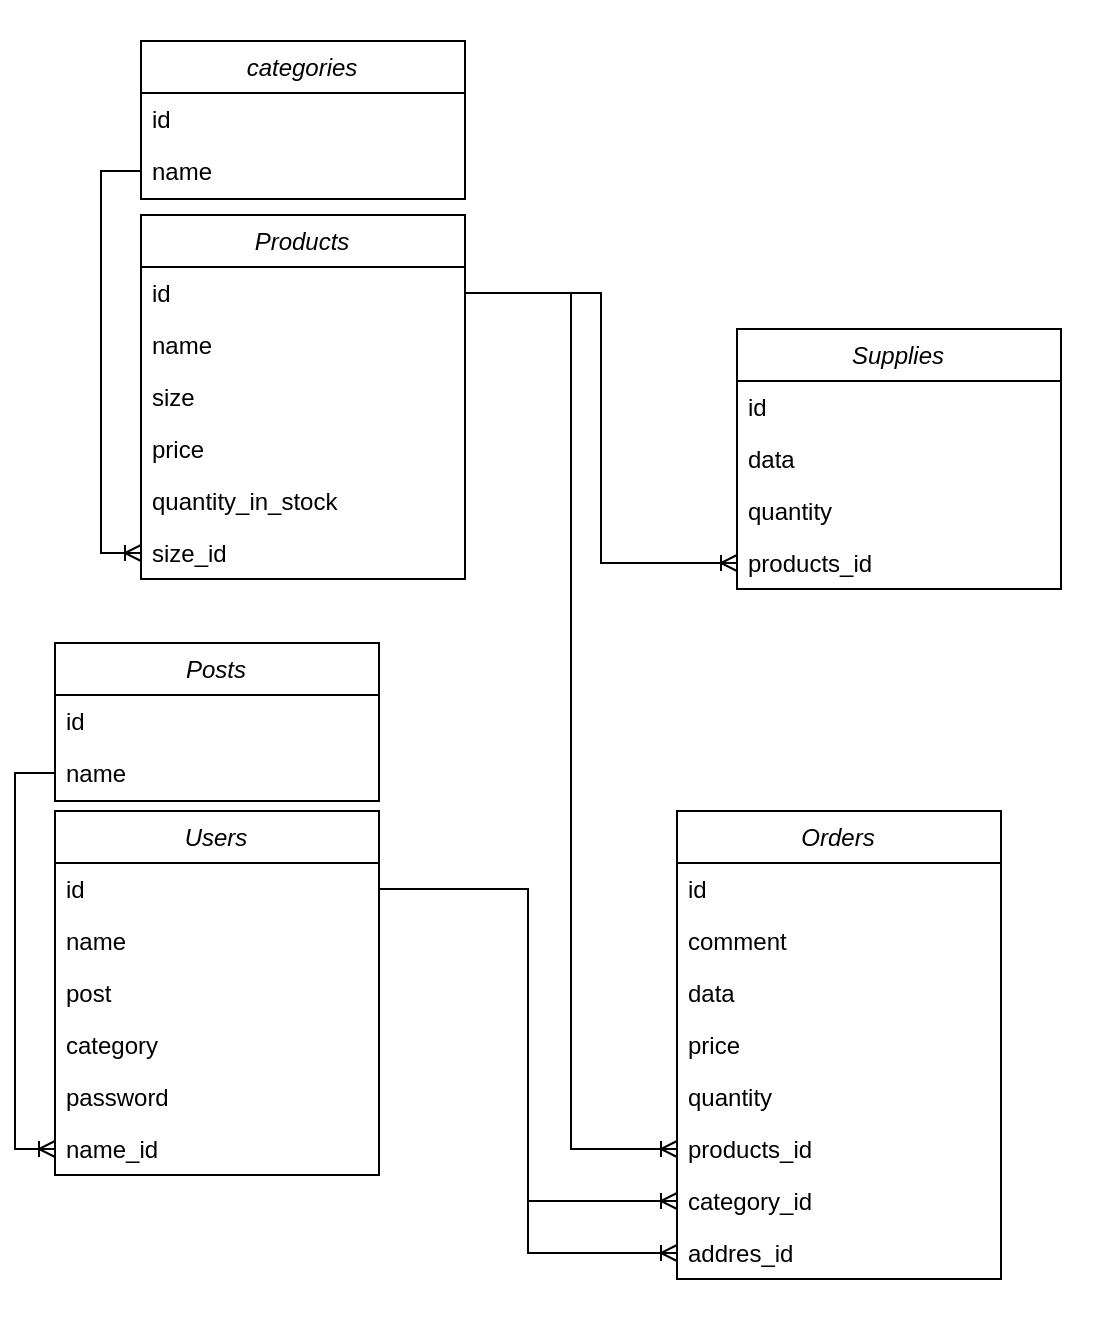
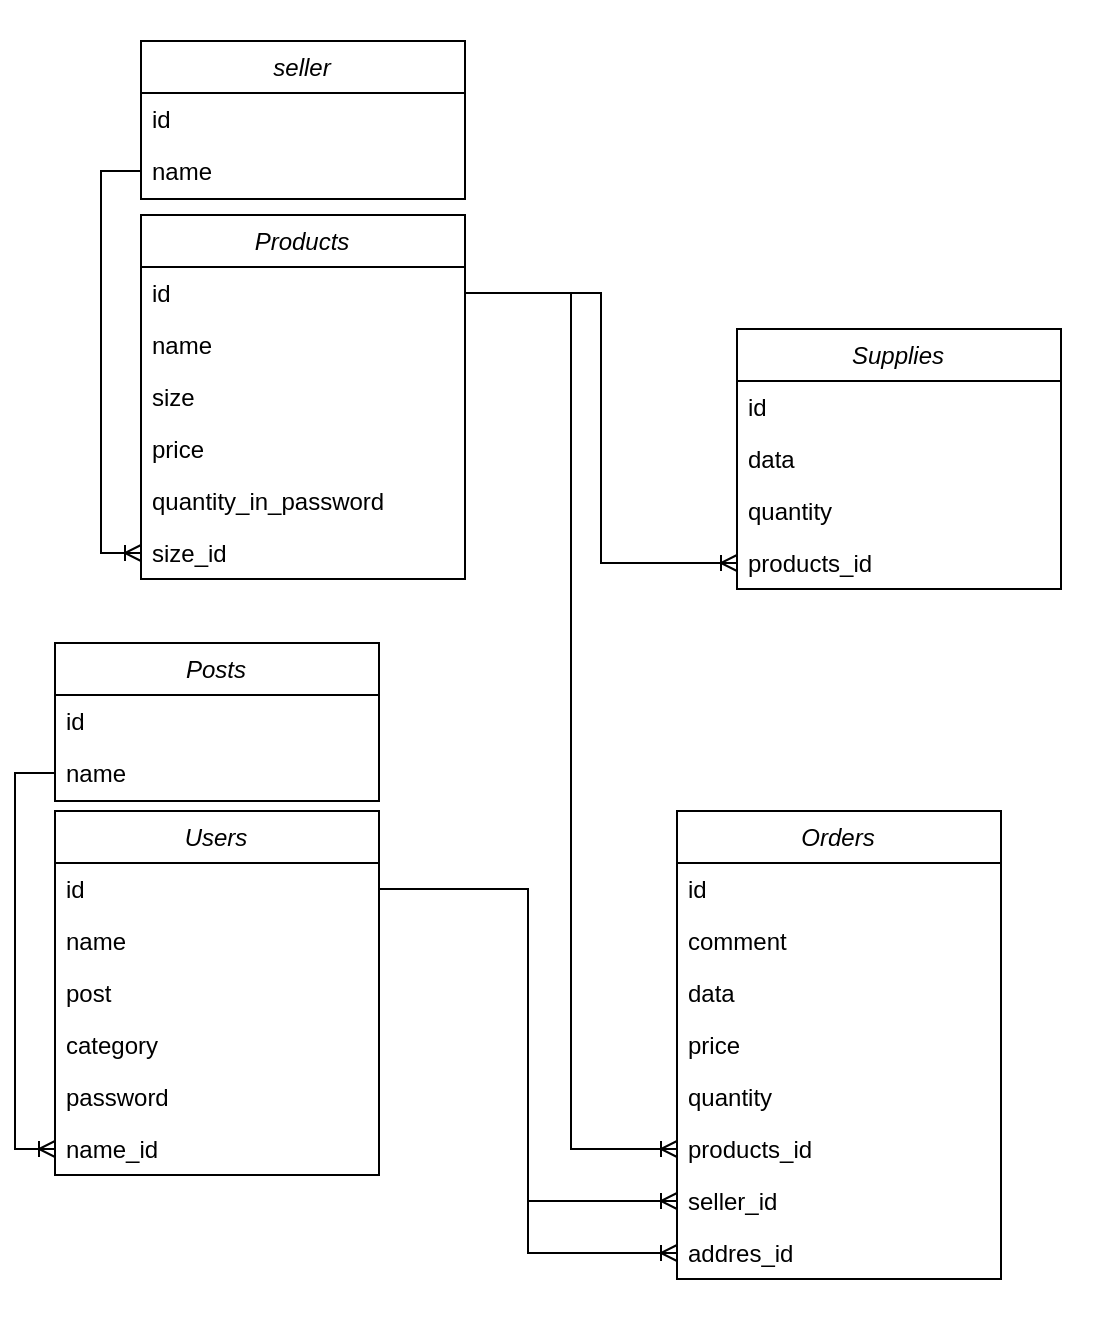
  <mxCell id="0" />
  <mxCell id="1" parent="0" />
  <mxCell id="2" value="Users" style="swimlane;fontStyle=2;align=center;verticalAlign=top;childLayout=stackLayout;horizontal=1;startSize=26;horizontalStack=0;resizeParent=1;resizeLast=0;collapsible=1;marginBottom=0;rounded=0;shadow=0;strokeWidth=1;" parent="1" vertex="1"><mxGeometry x="20" y="405" width="162" height="182" as="geometry"><mxRectangle x="230" y="140" width="160" height="26" as="alternateBounds" /></mxGeometry></mxCell>
  <mxCell id="3" value="id" style="text;align=left;verticalAlign=top;spacingLeft=4;spacingRight=4;overflow=hidden;rotatable=0;points=[[0,0.5],[1,0.5]];portConstraint=eastwest;rounded=0;shadow=0;html=0;" parent="2" vertex="1"><mxGeometry y="26" width="162" height="26" as="geometry" /></mxCell>
  <mxCell id="4" value="name" style="text;align=left;verticalAlign=top;spacingLeft=4;spacingRight=4;overflow=hidden;rotatable=0;points=[[0,0.5],[1,0.5]];portConstraint=eastwest;" parent="2" vertex="1"><mxGeometry y="52" width="162" height="26" as="geometry" /></mxCell>
  <mxCell id="5" value="post" style="text;align=left;verticalAlign=top;spacingLeft=4;spacingRight=4;overflow=hidden;rotatable=0;points=[[0,0.5],[1,0.5]];portConstraint=eastwest;rounded=0;shadow=0;html=0;" parent="2" vertex="1"><mxGeometry y="78" width="162" height="26" as="geometry" /></mxCell>
  <mxCell id="6" value="category" style="text;align=left;verticalAlign=top;spacingLeft=4;spacingRight=4;overflow=hidden;rotatable=0;points=[[0,0.5],[1,0.5]];portConstraint=eastwest;" parent="2" vertex="1"><mxGeometry y="104" width="162" height="26" as="geometry" /></mxCell>
  <mxCell id="7" value="password" style="text;align=left;verticalAlign=top;spacingLeft=4;spacingRight=4;overflow=hidden;rotatable=0;points=[[0,0.5],[1,0.5]];portConstraint=eastwest;" parent="2" vertex="1"><mxGeometry y="130" width="162" height="26" as="geometry" /></mxCell>
  <mxCell id="8" value="name_id" style="text;align=left;verticalAlign=top;spacingLeft=4;spacingRight=4;overflow=hidden;rotatable=0;points=[[0,0.5],[1,0.5]];portConstraint=eastwest;" parent="2" vertex="1"><mxGeometry y="156" width="162" height="26" as="geometry" /></mxCell>
  <mxCell id="9" value="Posts" style="swimlane;fontStyle=2;align=center;verticalAlign=top;childLayout=stackLayout;horizontal=1;startSize=26;horizontalStack=0;resizeParent=1;resizeLast=0;collapsible=1;marginBottom=0;rounded=0;shadow=0;strokeWidth=1;" parent="1" vertex="1"><mxGeometry x="20" y="321" width="162" height="79" as="geometry"><mxRectangle x="230" y="140" width="160" height="26" as="alternateBounds" /></mxGeometry></mxCell>
  <mxCell id="10" value="id" style="text;align=left;verticalAlign=top;spacingLeft=4;spacingRight=4;overflow=hidden;rotatable=0;points=[[0,0.5],[1,0.5]];portConstraint=eastwest;rounded=0;shadow=0;html=0;" parent="9" vertex="1"><mxGeometry y="26" width="162" height="26" as="geometry" /></mxCell>
  <mxCell id="11" value="name" style="text;align=left;verticalAlign=top;spacingLeft=4;spacingRight=4;overflow=hidden;rotatable=0;points=[[0,0.5],[1,0.5]];portConstraint=eastwest;" parent="9" vertex="1"><mxGeometry y="52" width="162" height="26" as="geometry" /></mxCell>
  <mxCell id="12" style="edgeStyle=orthogonalEdgeStyle;rounded=0;orthogonalLoop=1;jettySize=auto;html=1;exitX=0;exitY=0.5;exitDx=0;exitDy=0;entryX=0;entryY=0.5;entryDx=0;entryDy=0;endArrow=ERoneToMany;endFill=0;" parent="1" source="11" target="8" edge="1"><mxGeometry relative="1" as="geometry" /></mxCell>
  <mxCell id="13" value="Products" style="swimlane;fontStyle=2;align=center;verticalAlign=top;childLayout=stackLayout;horizontal=1;startSize=26;horizontalStack=0;resizeParent=1;resizeLast=0;collapsible=1;marginBottom=0;rounded=0;shadow=0;strokeWidth=1;" parent="1" vertex="1"><mxGeometry x="63" y="107" width="162" height="182" as="geometry"><mxRectangle x="230" y="140" width="160" height="26" as="alternateBounds" /></mxGeometry></mxCell>
  <mxCell id="14" value="id" style="text;align=left;verticalAlign=top;spacingLeft=4;spacingRight=4;overflow=hidden;rotatable=0;points=[[0,0.5],[1,0.5]];portConstraint=eastwest;rounded=0;shadow=0;html=0;" parent="13" vertex="1"><mxGeometry y="26" width="162" height="26" as="geometry" /></mxCell>
  <mxCell id="15" value="name" style="text;align=left;verticalAlign=top;spacingLeft=4;spacingRight=4;overflow=hidden;rotatable=0;points=[[0,0.5],[1,0.5]];portConstraint=eastwest;" parent="13" vertex="1"><mxGeometry y="52" width="162" height="26" as="geometry" /></mxCell>
  <mxCell id="16" value="size" style="text;align=left;verticalAlign=top;spacingLeft=4;spacingRight=4;overflow=hidden;rotatable=0;points=[[0,0.5],[1,0.5]];portConstraint=eastwest;rounded=0;shadow=0;html=0;" parent="13" vertex="1"><mxGeometry y="78" width="162" height="26" as="geometry" /></mxCell>
  <mxCell id="17" value="price" style="text;align=left;verticalAlign=top;spacingLeft=4;spacingRight=4;overflow=hidden;rotatable=0;points=[[0,0.5],[1,0.5]];portConstraint=eastwest;" parent="13" vertex="1"><mxGeometry y="104" width="162" height="26" as="geometry" /></mxCell>
- <mxCell id="18" value="quantity_in_stock" style="text;align=left;verticalAlign=top;spacingLeft=4;spacingRight=4;overflow=hidden;rotatable=0;points=[[0,0.5],[1,0.5]];portConstraint=eastwest;" parent="13" vertex="1"><mxGeometry y="130" width="162" height="26" as="geometry" /></mxCell>
+ <mxCell id="18" value="quantity_in_password" style="text;align=left;verticalAlign=top;spacingLeft=4;spacingRight=4;overflow=hidden;rotatable=0;points=[[0,0.5],[1,0.5]];portConstraint=eastwest;" parent="13" vertex="1"><mxGeometry y="130" width="162" height="26" as="geometry" /></mxCell>
  <mxCell id="19" value="size_id" style="text;align=left;verticalAlign=top;spacingLeft=4;spacingRight=4;overflow=hidden;rotatable=0;points=[[0,0.5],[1,0.5]];portConstraint=eastwest;" parent="13" vertex="1"><mxGeometry y="156" width="162" height="26" as="geometry" /></mxCell>
- <mxCell id="20" value="categories" style="swimlane;fontStyle=2;align=center;verticalAlign=top;childLayout=stackLayout;horizontal=1;startSize=26;horizontalStack=0;resizeParent=1;resizeLast=0;collapsible=1;marginBottom=0;rounded=0;shadow=0;strokeWidth=1;" parent="1" vertex="1"><mxGeometry x="63" y="20" width="162" height="79" as="geometry"><mxRectangle x="230" y="140" width="160" height="26" as="alternateBounds" /></mxGeometry></mxCell>
+ <mxCell id="20" value="seller" style="swimlane;fontStyle=2;align=center;verticalAlign=top;childLayout=stackLayout;horizontal=1;startSize=26;horizontalStack=0;resizeParent=1;resizeLast=0;collapsible=1;marginBottom=0;rounded=0;shadow=0;strokeWidth=1;" parent="1" vertex="1"><mxGeometry x="63" y="20" width="162" height="79" as="geometry"><mxRectangle x="230" y="140" width="160" height="26" as="alternateBounds" /></mxGeometry></mxCell>
  <mxCell id="21" value="id" style="text;align=left;verticalAlign=top;spacingLeft=4;spacingRight=4;overflow=hidden;rotatable=0;points=[[0,0.5],[1,0.5]];portConstraint=eastwest;rounded=0;shadow=0;html=0;" parent="20" vertex="1"><mxGeometry y="26" width="162" height="26" as="geometry" /></mxCell>
  <mxCell id="22" value="name" style="text;align=left;verticalAlign=top;spacingLeft=4;spacingRight=4;overflow=hidden;rotatable=0;points=[[0,0.5],[1,0.5]];portConstraint=eastwest;" parent="20" vertex="1"><mxGeometry y="52" width="162" height="26" as="geometry" /></mxCell>
  <mxCell id="23" style="edgeStyle=orthogonalEdgeStyle;rounded=0;orthogonalLoop=1;jettySize=auto;html=1;exitX=0;exitY=0.5;exitDx=0;exitDy=0;entryX=0;entryY=0.5;entryDx=0;entryDy=0;endArrow=ERoneToMany;endFill=0;" parent="1" source="22" target="19" edge="1"><mxGeometry relative="1" as="geometry" /></mxCell>
  <mxCell id="24" value="Supplies" style="swimlane;fontStyle=2;align=center;verticalAlign=top;childLayout=stackLayout;horizontal=1;startSize=26;horizontalStack=0;resizeParent=1;resizeLast=0;collapsible=1;marginBottom=0;rounded=0;shadow=0;strokeWidth=1;" parent="1" vertex="1"><mxGeometry x="361" y="164" width="162" height="130" as="geometry"><mxRectangle x="230" y="140" width="160" height="26" as="alternateBounds" /></mxGeometry></mxCell>
  <mxCell id="25" value="id" style="text;align=left;verticalAlign=top;spacingLeft=4;spacingRight=4;overflow=hidden;rotatable=0;points=[[0,0.5],[1,0.5]];portConstraint=eastwest;rounded=0;shadow=0;html=0;" parent="24" vertex="1"><mxGeometry y="26" width="162" height="26" as="geometry" /></mxCell>
  <mxCell id="26" value="data" style="text;align=left;verticalAlign=top;spacingLeft=4;spacingRight=4;overflow=hidden;rotatable=0;points=[[0,0.5],[1,0.5]];portConstraint=eastwest;rounded=0;shadow=0;html=0;" vertex="1" parent="24"><mxGeometry y="52" width="162" height="26" as="geometry" /></mxCell>
  <mxCell id="27" value="quantity" style="text;align=left;verticalAlign=top;spacingLeft=4;spacingRight=4;overflow=hidden;rotatable=0;points=[[0,0.5],[1,0.5]];portConstraint=eastwest;" parent="24" vertex="1"><mxGeometry y="78" width="162" height="26" as="geometry" /></mxCell>
  <mxCell id="28" value="products_id" style="text;align=left;verticalAlign=top;spacingLeft=4;spacingRight=4;overflow=hidden;rotatable=0;points=[[0,0.5],[1,0.5]];portConstraint=eastwest;" parent="24" vertex="1"><mxGeometry y="104" width="162" height="26" as="geometry" /></mxCell>
  <mxCell id="29" style="edgeStyle=orthogonalEdgeStyle;rounded=0;orthogonalLoop=1;jettySize=auto;html=1;exitX=1;exitY=0.5;exitDx=0;exitDy=0;entryX=0;entryY=0.5;entryDx=0;entryDy=0;endArrow=ERoneToMany;endFill=0;" parent="1" source="14" target="28" edge="1"><mxGeometry relative="1" as="geometry" /></mxCell>
  <mxCell id="30" value="Orders" style="swimlane;fontStyle=2;align=center;verticalAlign=top;childLayout=stackLayout;horizontal=1;startSize=26;horizontalStack=0;resizeParent=1;resizeLast=0;collapsible=1;marginBottom=0;rounded=0;shadow=0;strokeWidth=1;" parent="1" vertex="1"><mxGeometry x="331" y="405" width="162" height="234" as="geometry"><mxRectangle x="230" y="140" width="160" height="26" as="alternateBounds" /></mxGeometry></mxCell>
  <mxCell id="31" value="id" style="text;align=left;verticalAlign=top;spacingLeft=4;spacingRight=4;overflow=hidden;rotatable=0;points=[[0,0.5],[1,0.5]];portConstraint=eastwest;rounded=0;shadow=0;html=0;" parent="30" vertex="1"><mxGeometry y="26" width="162" height="26" as="geometry" /></mxCell>
  <mxCell id="32" value="comment" style="text;align=left;verticalAlign=top;spacingLeft=4;spacingRight=4;overflow=hidden;rotatable=0;points=[[0,0.5],[1,0.5]];portConstraint=eastwest;" parent="30" vertex="1"><mxGeometry y="52" width="162" height="26" as="geometry" /></mxCell>
  <mxCell id="33" value="data" style="text;align=left;verticalAlign=top;spacingLeft=4;spacingRight=4;overflow=hidden;rotatable=0;points=[[0,0.5],[1,0.5]];portConstraint=eastwest;rounded=0;shadow=0;html=0;" parent="30" vertex="1"><mxGeometry y="78" width="162" height="26" as="geometry" /></mxCell>
  <mxCell id="34" value="price" style="text;align=left;verticalAlign=top;spacingLeft=4;spacingRight=4;overflow=hidden;rotatable=0;points=[[0,0.5],[1,0.5]];portConstraint=eastwest;" parent="30" vertex="1"><mxGeometry y="104" width="162" height="26" as="geometry" /></mxCell>
  <mxCell id="35" value="quantity" style="text;align=left;verticalAlign=top;spacingLeft=4;spacingRight=4;overflow=hidden;rotatable=0;points=[[0,0.5],[1,0.5]];portConstraint=eastwest;" vertex="1" parent="30"><mxGeometry y="130" width="162" height="26" as="geometry" /></mxCell>
  <mxCell id="36" value="products_id" style="text;align=left;verticalAlign=top;spacingLeft=4;spacingRight=4;overflow=hidden;rotatable=0;points=[[0,0.5],[1,0.5]];portConstraint=eastwest;" parent="30" vertex="1"><mxGeometry y="156" width="162" height="26" as="geometry" /></mxCell>
- <mxCell id="37" value="category_id" style="text;align=left;verticalAlign=top;spacingLeft=4;spacingRight=4;overflow=hidden;rotatable=0;points=[[0,0.5],[1,0.5]];portConstraint=eastwest;" parent="30" vertex="1"><mxGeometry y="182" width="162" height="26" as="geometry" /></mxCell>
+ <mxCell id="37" value="seller_id" style="text;align=left;verticalAlign=top;spacingLeft=4;spacingRight=4;overflow=hidden;rotatable=0;points=[[0,0.5],[1,0.5]];portConstraint=eastwest;" parent="30" vertex="1"><mxGeometry y="182" width="162" height="26" as="geometry" /></mxCell>
  <mxCell id="38" value="addres_id" style="text;align=left;verticalAlign=top;spacingLeft=4;spacingRight=4;overflow=hidden;rotatable=0;points=[[0,0.5],[1,0.5]];portConstraint=eastwest;" parent="30" vertex="1"><mxGeometry y="208" width="162" height="26" as="geometry" /></mxCell>
  <mxCell id="39" style="edgeStyle=orthogonalEdgeStyle;rounded=0;orthogonalLoop=1;jettySize=auto;html=1;exitX=1;exitY=0.5;exitDx=0;exitDy=0;entryX=0;entryY=0.5;entryDx=0;entryDy=0;endArrow=ERoneToMany;endFill=0;" parent="1" source="3" target="37" edge="1"><mxGeometry relative="1" as="geometry" /></mxCell>
  <mxCell id="40" style="edgeStyle=orthogonalEdgeStyle;rounded=0;orthogonalLoop=1;jettySize=auto;html=1;exitX=1;exitY=0.5;exitDx=0;exitDy=0;entryX=0;entryY=0.5;entryDx=0;entryDy=0;endArrow=ERoneToMany;endFill=0;" parent="1" source="3" target="38" edge="1"><mxGeometry relative="1" as="geometry"><mxPoint x="192" y="454" as="sourcePoint" /><mxPoint x="341" y="584" as="targetPoint" /></mxGeometry></mxCell>
  <mxCell id="41" style="edgeStyle=orthogonalEdgeStyle;rounded=0;orthogonalLoop=1;jettySize=auto;html=1;exitX=1;exitY=0.5;exitDx=0;exitDy=0;entryX=0;entryY=0.5;entryDx=0;entryDy=0;endArrow=ERoneToMany;endFill=0;" edge="1" parent="1" source="14" target="36"><mxGeometry relative="1" as="geometry" /></mxCell>
